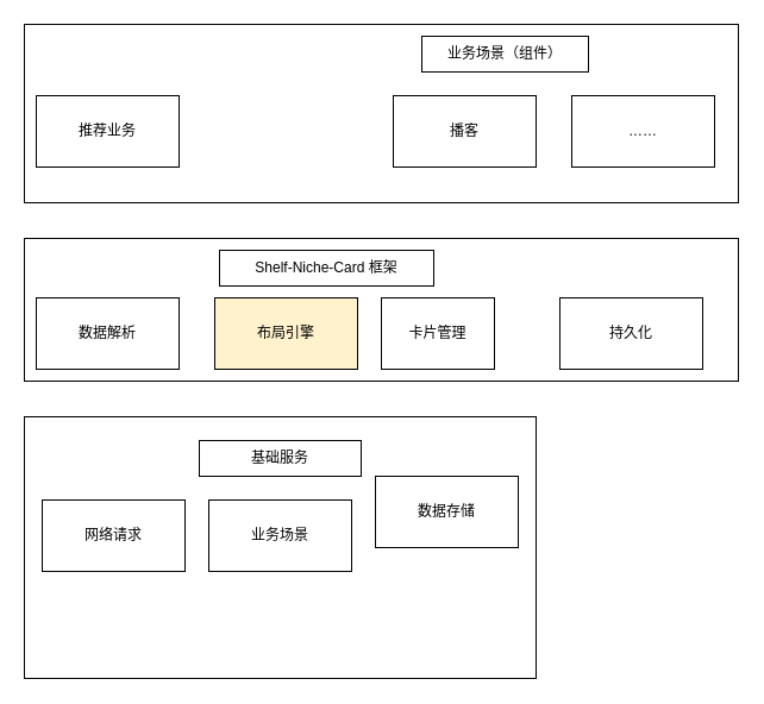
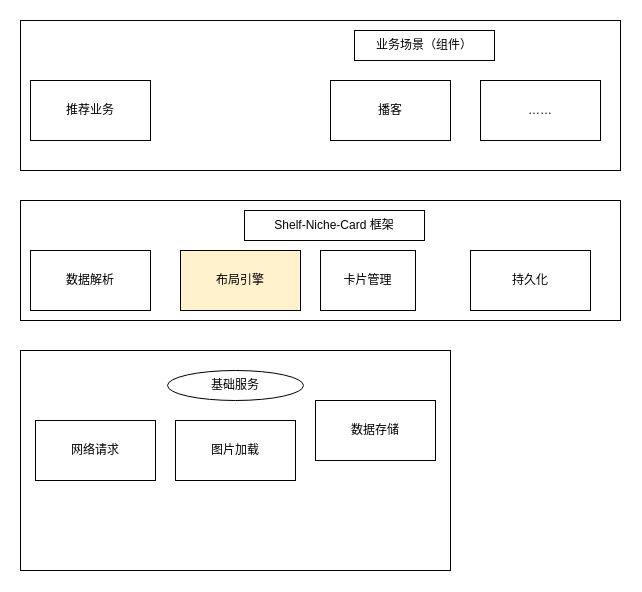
  <mxCell id="0" />
  <mxCell id="1" parent="0" />
  <mxCell id="2" value="" style="rounded=0;whiteSpace=wrap;html=1;" vertex="1" parent="1"><mxGeometry x="20" y="350" width="430" height="220" as="geometry" /></mxCell>
  <mxCell id="3" value="" style="rounded=0;whiteSpace=wrap;html=1;" vertex="1" parent="1"><mxGeometry x="20" y="200" width="600" height="120" as="geometry" /></mxCell>
  <mxCell id="4" value="" style="rounded=0;whiteSpace=wrap;html=1;" vertex="1" parent="1"><mxGeometry x="20" y="20" width="600" height="150" as="geometry" /></mxCell>
  <mxCell id="5" value="推荐业务" style="rounded=0;whiteSpace=wrap;html=1;" vertex="1" parent="1"><mxGeometry x="30" y="80" width="120" height="60" as="geometry" /></mxCell>
  <mxCell id="6" value="播客" style="rounded=0;whiteSpace=wrap;html=1;" vertex="1" parent="1"><mxGeometry x="330" y="80" width="120" height="60" as="geometry" /></mxCell>
  <mxCell id="7" value="……" style="rounded=0;whiteSpace=wrap;html=1;" vertex="1" parent="1"><mxGeometry x="480" y="80" width="120" height="60" as="geometry" /></mxCell>
- <mxCell id="8" value="Shelf-Niche-Card 框架" style="rounded=0;whiteSpace=wrap;html=1;" vertex="1" parent="1"><mxGeometry x="184" y="210" width="180" height="30" as="geometry" /></mxCell>
+ <mxCell id="8" value="Shelf-Niche-Card 框架" style="rounded=0;whiteSpace=wrap;html=1;" vertex="1" parent="1"><mxGeometry x="244" y="210" width="180" height="30" as="geometry" /></mxCell>
  <mxCell id="9" value="数据解析" style="rounded=0;whiteSpace=wrap;html=1;" vertex="1" parent="1"><mxGeometry x="30" y="250" width="120" height="60" as="geometry" /></mxCell>
  <mxCell id="10" value="持久化" style="rounded=0;whiteSpace=wrap;html=1;" vertex="1" parent="1"><mxGeometry x="470" y="250" width="120" height="60" as="geometry" /></mxCell>
  <mxCell id="11" value="布局引擎" style="rounded=0;whiteSpace=wrap;html=1;fillColor=#fff2cc;" vertex="1" parent="1"><mxGeometry x="180" y="250" width="120" height="60" as="geometry" /></mxCell>
  <mxCell id="12" value="网络请求" style="rounded=0;whiteSpace=wrap;html=1;" vertex="1" parent="1"><mxGeometry x="35" y="420" width="120" height="60" as="geometry" /></mxCell>
- <mxCell id="13" value="业务场景" style="rounded=0;whiteSpace=wrap;html=1;" vertex="1" parent="1"><mxGeometry x="175" y="420" width="120" height="60" as="geometry" /></mxCell>
+ <mxCell id="13" value="图片加载" style="rounded=0;whiteSpace=wrap;html=1;" vertex="1" parent="1"><mxGeometry x="175" y="420" width="120" height="60" as="geometry" /></mxCell>
  <mxCell id="14" value="数据存储" style="rounded=0;whiteSpace=wrap;html=1;" vertex="1" parent="1"><mxGeometry x="315" y="400" width="120" height="60" as="geometry" /></mxCell>
  <mxCell id="15" value="卡片管理" style="rounded=0;whiteSpace=wrap;html=1;" vertex="1" parent="1"><mxGeometry x="320" y="250" width="95" height="60" as="geometry" /></mxCell>
  <mxCell id="16" value="业务场景（组件）" style="rounded=0;whiteSpace=wrap;html=1;" vertex="1" parent="1"><mxGeometry x="354" y="30" width="140" height="30" as="geometry" /></mxCell>
- <mxCell id="17" value="基础服务" style="rounded=0;whiteSpace=wrap;html=1;" vertex="1" parent="1"><mxGeometry x="167" y="370" width="136" height="30" as="geometry" /></mxCell>
+ <mxCell id="17" value="基础服务" style="ellipse;whiteSpace=wrap;html=1;" vertex="1" parent="1"><mxGeometry x="167" y="370" width="136" height="30" as="geometry" /></mxCell>
